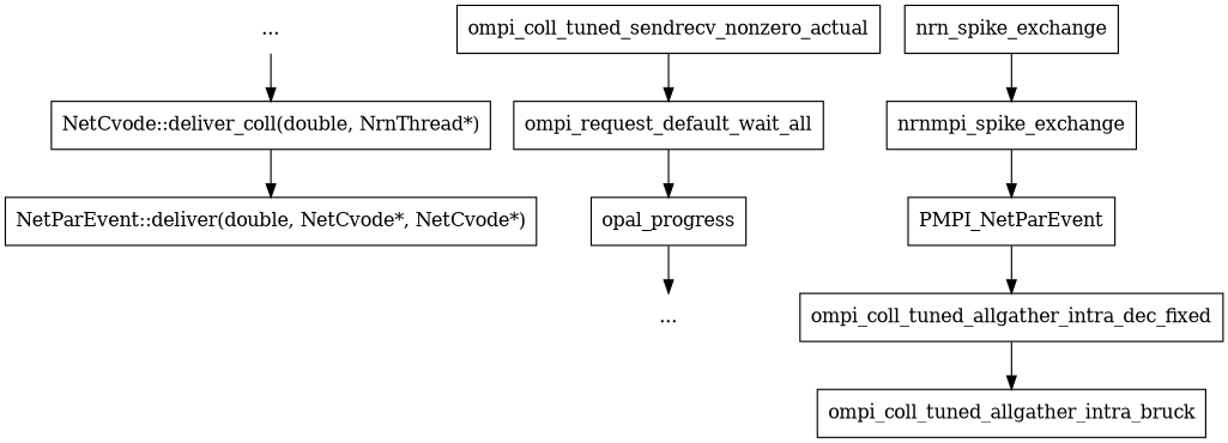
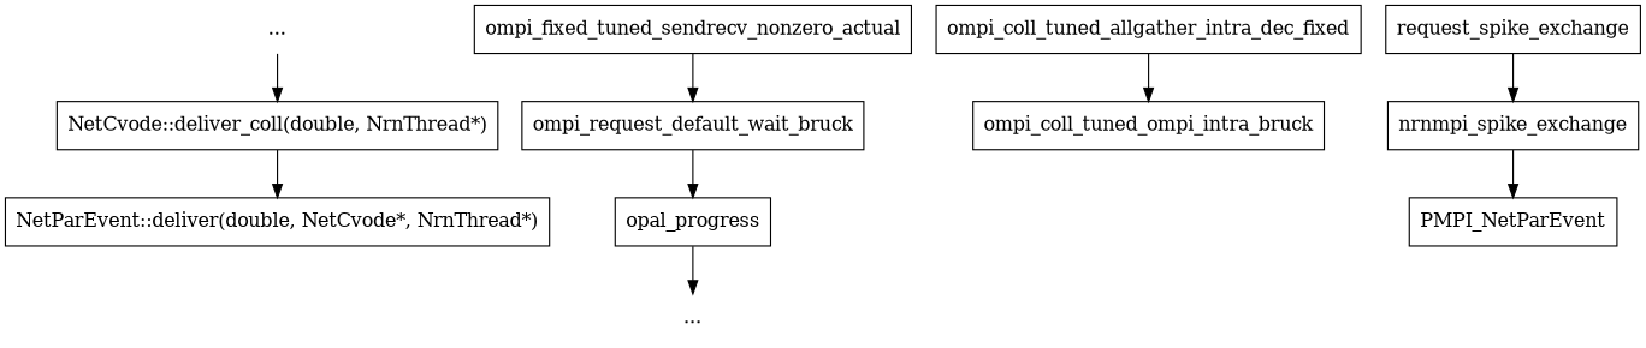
  digraph {
    node [shape=box]
    n1 [label="..." shape=none]
    n2 [label="NetCvode::deliver_coll(double, NrnThread*)"]
-   n3 [label="NetParEvent::deliver(double, NetCvode*, NetCvode*)"]
+   n3 [label="NetParEvent::deliver(double, NetCvode*, NrnThread*)"]
    n4 [label="..." shape=none]
-   n5 [label=ompi_coll_tuned_sendrecv_nonzero_actual]
-   n6 [label=ompi_request_default_wait_all]
+   n5 [label=ompi_fixed_tuned_sendrecv_nonzero_actual]
+   n6 [label=ompi_request_default_wait_bruck]
    n7 [label=opal_progress]
    n8 [label=ompi_coll_tuned_allgather_intra_dec_fixed]
-   n9 [label=ompi_coll_tuned_allgather_intra_bruck]
-   n10 [label=nrn_spike_exchange]
+   n9 [label=ompi_coll_tuned_ompi_intra_bruck]
+   n10 [label=request_spike_exchange]
    n11 [label=nrnmpi_spike_exchange]
    n12 [label=PMPI_NetParEvent]
    n1 -> n2
    n2 -> n3
    n5 -> n6
    n6 -> n7
    n7 -> n4
    n8 -> n9
    n10 -> n11
    n11 -> n12
-   n12 -> n8
  }
